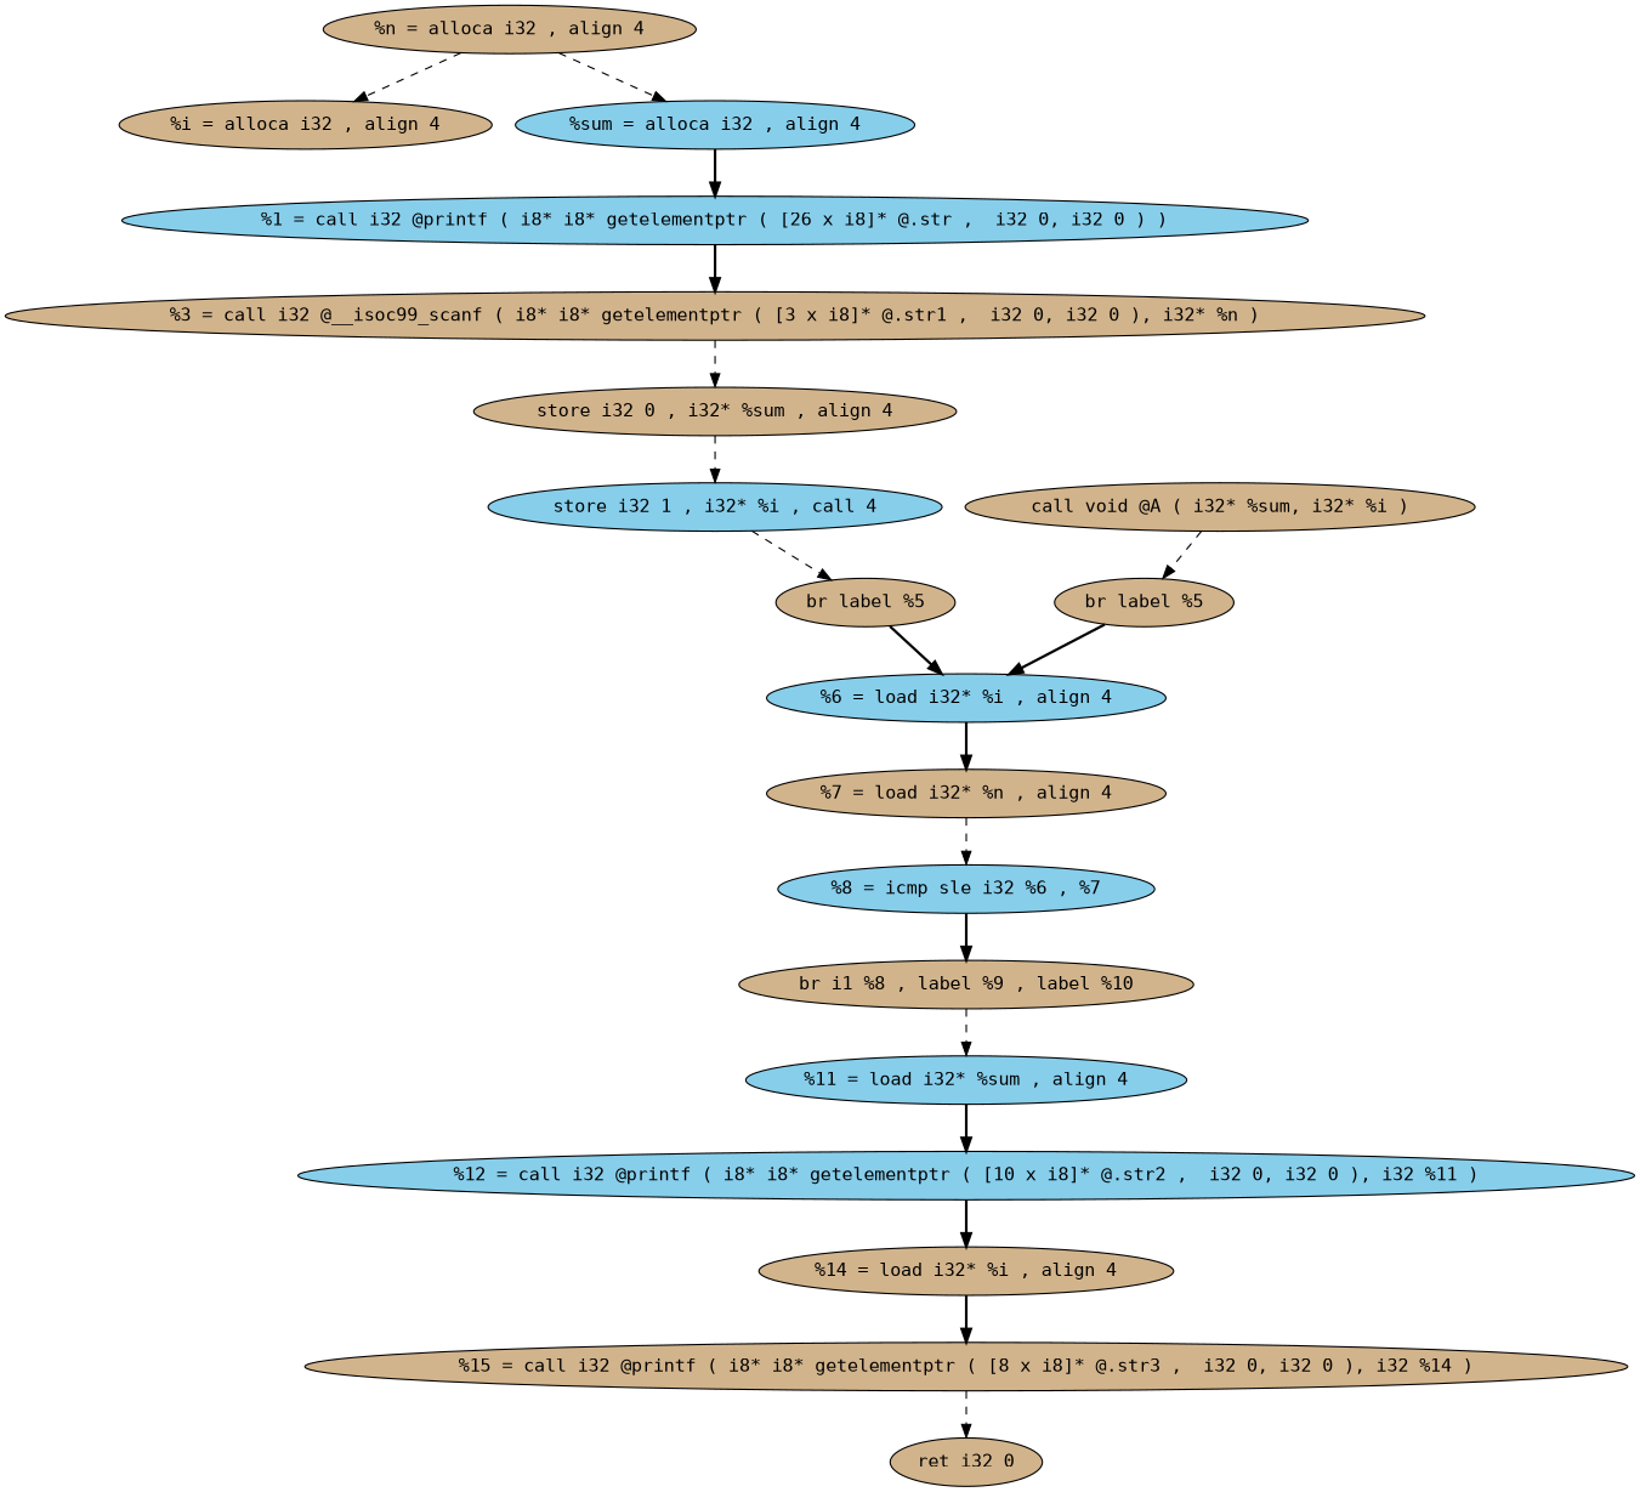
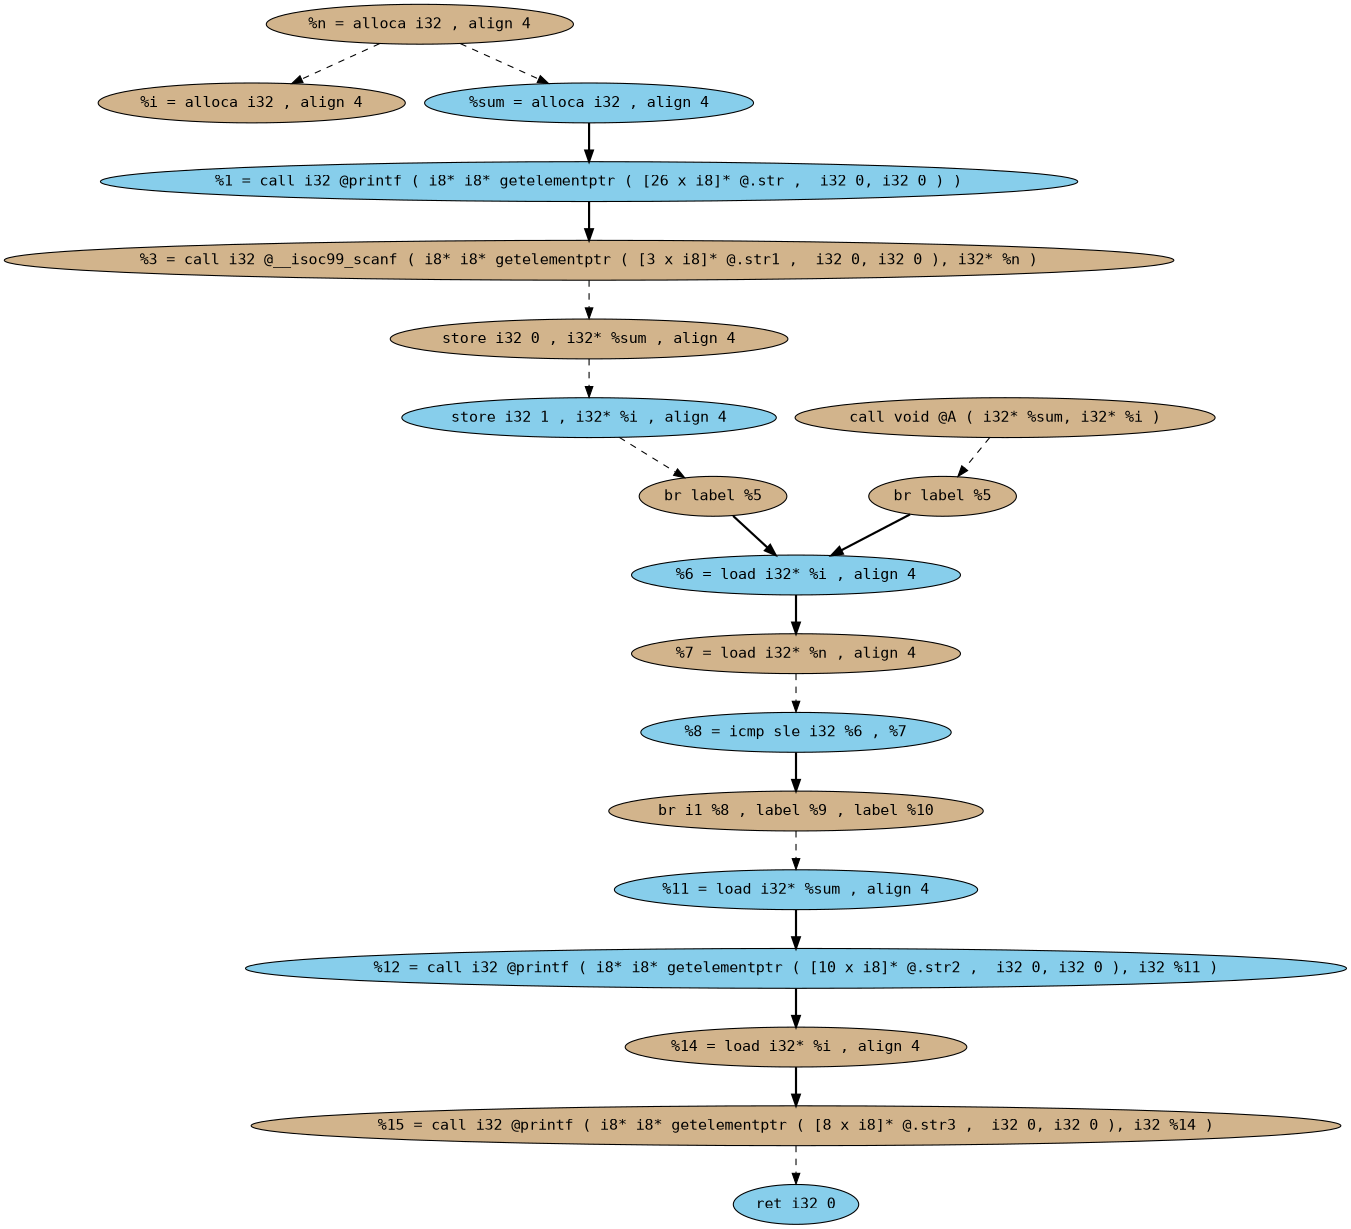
  digraph {
    fontname="DejaVu Sans Mono"
    node [fillcolor=tan fontname="DejaVu Sans Mono" style=filled]
    edge [fontname="DejaVu Sans Mono" style=dashed]
    n1 [height=0.51389 label="%n = alloca i32 , align 4" width=3.6389]
    n2 [height=0.51389 label="%i = alloca i32 , align 4" width=3.5278]
    n3 [fillcolor=skyblue height=0.51389 label="%sum = alloca i32 , align 4" width=4.0278]
    n4 [fillcolor=skyblue height=0.51389 label="%1 = call i32 @printf ( i8* i8* getelementptr ( [26 x i8]* @.str ,  i32 0, i32 0 ) )" width=11.139]
    n5 [height=0.51389 label="%3 = call i32 @__isoc99_scanf ( i8* i8* getelementptr ( [3 x i8]* @.str1 ,  i32 0, i32 0 ), i32* %n )" width=13.667]
    n6 [height=0.51389 label="store i32 0 , i32* %sum , align 4" width=4.7222]
-   n7 [fillcolor=skyblue height=0.51389 label="store i32 1 , i32* %i , call 4" width=4.2222]
+   n7 [fillcolor=skyblue height=0.51389 label="store i32 1 , i32* %i , align 4" width=4.2222]
    n8 [height=0.51389 label="br label %5" width=1.8611]
    n9 [fillcolor=skyblue height=0.51389 label="%6 = load i32* %i , align 4" width=4]
    n10 [height=0.51389 label="%7 = load i32* %n , align 4" width=4.1111]
    n11 [fillcolor=skyblue height=0.51389 label="%8 = icmp sle i32 %6 , %7" width=4]
    n12 [height=0.51389 label="br i1 %8 , label %9 , label %10" width=4.5]
    n13 [fillcolor=skyblue height=0.51389 label="%11 = load i32* %sum , align 4" width=4.6667]
    n14 [fillcolor=skyblue height=0.51389 label="%12 = call i32 @printf ( i8* i8* getelementptr ( [10 x i8]* @.str2 ,  i32 0, i32 0 ), i32 %11 )" width=12.806]
    n15 [height=0.51389 label="call void @A ( i32* %sum, i32* %i )" width=5.1111]
    n16 [height=0.51389 label="br label %5" width=1.8611]
    n17 [height=0.51389 label="%14 = load i32* %i , align 4" width=4.1667]
    n18 [height=0.51389 label="%15 = call i32 @printf ( i8* i8* getelementptr ( [8 x i8]* @.str3 ,  i32 0, i32 0 ), i32 %14 )" width=12.611]
-   n19 [height=0.51389 label="ret i32 0" width=1.5]
+   n19 [fillcolor=skyblue height=0.51389 label="ret i32 0" width=1.5]
    n1 -> n2
    n1 -> n3
    n3 -> n4 [style=bold]
    n4 -> n5 [style=bold]
    n5 -> n6
    n6 -> n7
    n7 -> n8
    n8 -> n9 [style=bold]
    n9 -> n10 [style=bold]
    n10 -> n11
    n11 -> n12 [style=bold]
    n12 -> n13
    n13 -> n14 [style=bold]
    n14 -> n17 [style=bold]
    n15 -> n16
    n16 -> n9 [style=bold]
    n17 -> n18 [style=bold]
    n18 -> n19
  }
